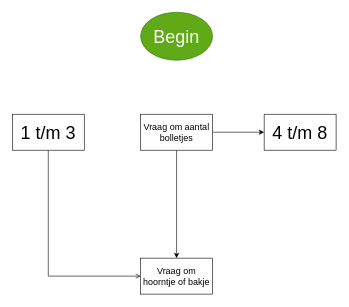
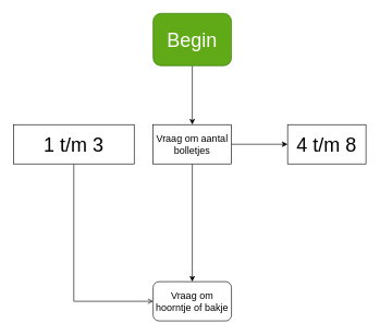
  <mxCell id="0" />
  <mxCell id="1" parent="0" />
- <mxCell id="3" value="&lt;font style=&quot;font-size: 30px;&quot;&gt;Begin&lt;/font&gt;" style="ellipse;whiteSpace=wrap;html=1;fillColor=#60a917;strokeColor=#2D7600;fontColor=#ffffff;" vertex="1" parent="1"><mxGeometry x="234" y="20" width="120" height="80" as="geometry" /></mxCell>
+ <mxCell id="2" value="" style="edgeStyle=orthogonalEdgeStyle;rounded=0;orthogonalLoop=1;jettySize=auto;html=1;" edge="1" parent="1" source="3" target="6"><mxGeometry relative="1" as="geometry" /></mxCell>
+ <mxCell id="3" value="&lt;font style=&quot;font-size: 30px;&quot;&gt;Begin&lt;/font&gt;" style="whiteSpace=wrap;html=1;fillColor=#60a917;strokeColor=#2D7600;fontColor=#ffffff;rounded=1;" vertex="1" parent="1"><mxGeometry x="234" y="20" width="120" height="80" as="geometry" /></mxCell>
  <mxCell id="4" value="" style="edgeStyle=orthogonalEdgeStyle;rounded=0;orthogonalLoop=1;jettySize=auto;html=1;" edge="1" parent="1" source="6" target="9"><mxGeometry relative="1" as="geometry" /></mxCell>
  <mxCell id="5" value="" style="edgeStyle=orthogonalEdgeStyle;rounded=0;orthogonalLoop=1;jettySize=auto;html=1;" edge="1" parent="1" source="6" target="10"><mxGeometry relative="1" as="geometry" /></mxCell>
  <mxCell id="6" value="&lt;font style=&quot;font-size: 15px;&quot;&gt;Vraag om aantal bolletjes&lt;/font&gt;" style="whiteSpace=wrap;html=1;" vertex="1" parent="1"><mxGeometry x="234" y="190" width="120" height="60" as="geometry" /></mxCell>
  <mxCell id="7" style="edgeStyle=orthogonalEdgeStyle;rounded=0;orthogonalLoop=1;jettySize=auto;html=1;entryX=0;entryY=0.5;entryDx=0;entryDy=0;exitX=0.5;exitY=1;exitDx=0;exitDy=0;endArrow=open;" edge="1" parent="1" source="8" target="9"><mxGeometry relative="1" as="geometry" /></mxCell>
- <mxCell id="8" value="&lt;font style=&quot;font-size: 30px;&quot;&gt;1 t/m 3&lt;/font&gt;" style="whiteSpace=wrap;html=1;" vertex="1" parent="1"><mxGeometry x="20" y="190" width="120" height="60" as="geometry" /></mxCell>
- <mxCell id="9" value="&lt;font style=&quot;font-size: 15px;&quot;&gt;Vraag om hoorntje of bakje&lt;/font&gt;" style="whiteSpace=wrap;html=1;" vertex="1" parent="1"><mxGeometry x="234" y="430" width="120" height="60" as="geometry" /></mxCell>
+ <mxCell id="8" value="&lt;font style=&quot;font-size: 30px;&quot;&gt;1 t/m 3&lt;/font&gt;" style="whiteSpace=wrap;html=1;" vertex="1" parent="1"><mxGeometry x="20" y="190" width="185" height="60" as="geometry" /></mxCell>
+ <mxCell id="9" value="&lt;font style=&quot;font-size: 15px;&quot;&gt;Vraag om hoorntje of bakje&lt;/font&gt;" style="whiteSpace=wrap;html=1;rounded=1;" vertex="1" parent="1"><mxGeometry x="234" y="430" width="120" height="60" as="geometry" /></mxCell>
  <mxCell id="10" value="&lt;font style=&quot;font-size: 30px;&quot;&gt;4 t/m 8&lt;/font&gt;" style="whiteSpace=wrap;html=1;" vertex="1" parent="1"><mxGeometry x="440" y="190" width="120" height="60" as="geometry" /></mxCell>
